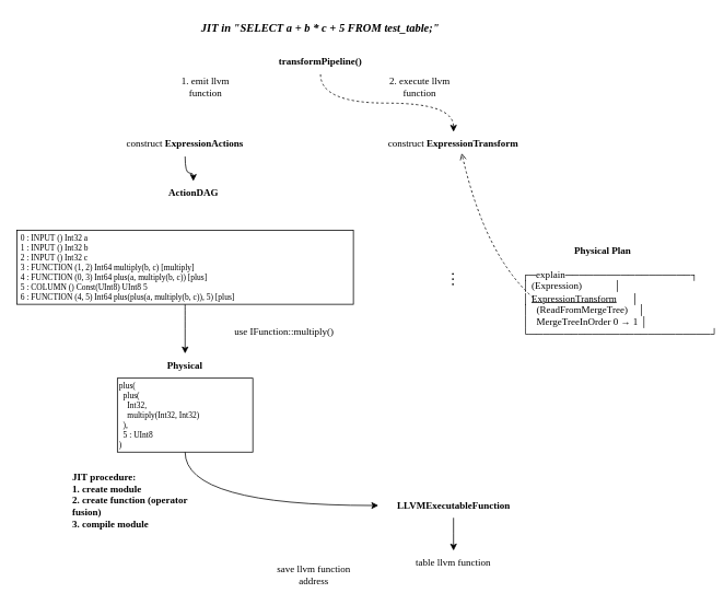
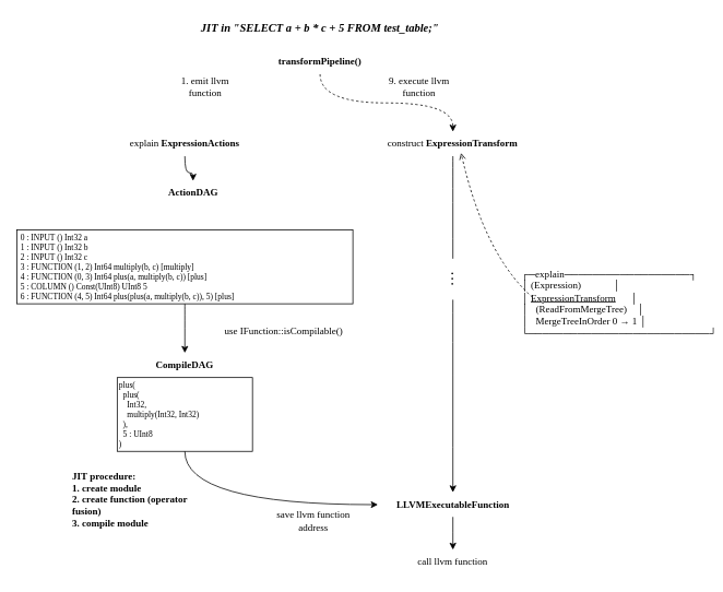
  <mxCell id="0" />
  <mxCell id="1" parent="0" />
  <mxCell id="2" value="&lt;font style=&quot;font-size: 10px;&quot;&gt;plus(&lt;br style=&quot;font-size: 10px;&quot;&gt;&lt;/font&gt;&lt;div style=&quot;font-size: 10px;&quot;&gt;&lt;span style=&quot;background-color: initial; font-size: 10px;&quot;&gt;&lt;font style=&quot;font-size: 10px;&quot;&gt;&amp;nbsp; plus(&lt;/font&gt;&lt;/span&gt;&lt;/div&gt;&lt;div style=&quot;font-size: 10px;&quot;&gt;&lt;span style=&quot;background-color: initial; font-size: 10px;&quot;&gt;&lt;font style=&quot;font-size: 10px;&quot;&gt;&amp;nbsp; &amp;nbsp; Int32,&lt;/font&gt;&lt;/span&gt;&lt;/div&gt;&lt;div style=&quot;font-size: 10px;&quot;&gt;&lt;span style=&quot;background-color: initial; font-size: 10px;&quot;&gt;&lt;font style=&quot;font-size: 10px;&quot;&gt;&amp;nbsp; &amp;nbsp; multiply(Int32, Int32)&lt;/font&gt;&lt;/span&gt;&lt;/div&gt;&lt;div style=&quot;font-size: 10px;&quot;&gt;&lt;span style=&quot;background-color: initial; font-size: 10px;&quot;&gt;&lt;font style=&quot;font-size: 10px;&quot;&gt;&amp;nbsp; ),&lt;/font&gt;&lt;/span&gt;&lt;/div&gt;&lt;div style=&quot;font-size: 10px;&quot;&gt;&lt;span style=&quot;background-color: initial; font-size: 10px;&quot;&gt;&lt;font style=&quot;font-size: 10px;&quot;&gt;&amp;nbsp; 5 : UInt8&lt;/font&gt;&lt;/span&gt;&lt;/div&gt;&lt;div style=&quot;font-size: 10px;&quot;&gt;&lt;span style=&quot;background-color: initial; font-size: 10px;&quot;&gt;&lt;font style=&quot;font-size: 10px;&quot;&gt;)&lt;/font&gt;&lt;/span&gt;&lt;/div&gt;" style="rounded=0;whiteSpace=wrap;html=1;fontFamily=FiraCode Nerd Font Mono;align=left;verticalAlign=middle;spacing=2;fontSize=10;" parent="1" vertex="1"><mxGeometry x="142.5" y="460" width="165" height="90" as="geometry" /></mxCell>
- <mxCell id="3" value="&lt;font&gt;Physical&lt;/font&gt;" style="text;html=1;strokeColor=none;fillColor=none;align=center;verticalAlign=middle;whiteSpace=wrap;rounded=0;fontFamily=FiraCode Nerd Font Mono;fontStyle=1" parent="1" vertex="1"><mxGeometry x="180" y="430" width="90" height="30" as="geometry" /></mxCell>
+ <mxCell id="3" value="&lt;font&gt;CompileDAG&lt;/font&gt;" style="text;html=1;strokeColor=none;fillColor=none;align=center;verticalAlign=middle;whiteSpace=wrap;rounded=0;fontFamily=FiraCode Nerd Font Mono;fontStyle=1" parent="1" vertex="1"><mxGeometry x="180" y="430" width="90" height="30" as="geometry" /></mxCell>
  <mxCell id="4" style="edgeStyle=orthogonalEdgeStyle;curved=1;rounded=0;orthogonalLoop=1;jettySize=auto;html=1;fontFamily=FiraCode Nerd Font Mono;dashed=1;" parent="1" source="5" target="9" edge="1"><mxGeometry relative="1" as="geometry" /></mxCell>
  <mxCell id="5" value="transformPipeline()" style="text;html=1;strokeColor=none;fillColor=none;align=center;verticalAlign=middle;whiteSpace=wrap;rounded=0;fontFamily=FiraCode Nerd Font Mono;fontStyle=1" parent="1" vertex="1"><mxGeometry x="310" y="60" width="160" height="30" as="geometry" /></mxCell>
  <mxCell id="6" style="edgeStyle=orthogonalEdgeStyle;curved=1;rounded=0;orthogonalLoop=1;jettySize=auto;html=1;fontFamily=FiraCode Nerd Font Mono;fontSize=10;" parent="1" source="7" target="12" edge="1"><mxGeometry relative="1" as="geometry"><mxPoint x="225" y="240" as="targetPoint" /></mxGeometry></mxCell>
- <mxCell id="7" value="construct &lt;b&gt;ExpressionActions&lt;/b&gt;" style="text;html=1;strokeColor=none;fillColor=none;align=center;verticalAlign=middle;whiteSpace=wrap;rounded=0;fontFamily=FiraCode Nerd Font Mono;" parent="1" vertex="1"><mxGeometry x="110" y="160" width="230" height="30" as="geometry" /></mxCell>
+ <mxCell id="7" value="explain &lt;b&gt;ExpressionActions&lt;/b&gt;" style="text;html=1;strokeColor=none;fillColor=none;align=center;verticalAlign=middle;whiteSpace=wrap;rounded=0;fontFamily=FiraCode Nerd Font Mono;" parent="1" vertex="1"><mxGeometry x="110" y="160" width="230" height="30" as="geometry" /></mxCell>
+ <mxCell id="8" style="edgeStyle=orthogonalEdgeStyle;curved=1;rounded=0;orthogonalLoop=1;jettySize=auto;html=1;fontFamily=FiraCode Nerd Font Mono;fontSize=10;" parent="1" source="9" target="13" edge="1"><mxGeometry relative="1" as="geometry" /></mxCell>
  <mxCell id="9" value="construct &lt;b&gt;ExpressionTransform&lt;/b&gt;" style="text;html=1;strokeColor=none;fillColor=none;align=center;verticalAlign=middle;whiteSpace=wrap;rounded=0;fontFamily=FiraCode Nerd Font Mono;" parent="1" vertex="1"><mxGeometry x="437" y="160" width="230" height="30" as="geometry" /></mxCell>
  <mxCell id="10" style="edgeStyle=orthogonalEdgeStyle;curved=1;rounded=0;orthogonalLoop=1;jettySize=auto;html=1;fontFamily=FiraCode Nerd Font Mono;fontSize=10;" parent="1" source="11" target="3" edge="1"><mxGeometry relative="1" as="geometry" /></mxCell>
  <mxCell id="11" value="&lt;div style=&quot;font-size: 10px;&quot;&gt;0 : INPUT () Int32 a&lt;/div&gt;&lt;div style=&quot;font-size: 10px;&quot;&gt;1 : INPUT () Int32 b&lt;/div&gt;&lt;div style=&quot;font-size: 10px;&quot;&gt;2 : INPUT () Int32 c&lt;/div&gt;&lt;div style=&quot;font-size: 10px;&quot;&gt;3 : FUNCTION (1, 2) Int64 multiply(b, c) [multiply]&lt;/div&gt;&lt;div style=&quot;font-size: 10px;&quot;&gt;4 : FUNCTION (0, 3) Int64 plus(a, multiply(b, c)) [plus]&lt;/div&gt;&lt;div style=&quot;font-size: 10px;&quot;&gt;5 : COLUMN () Const(UInt8) UInt8 5&lt;/div&gt;&lt;div style=&quot;font-size: 10px;&quot;&gt;6 : FUNCTION (4, 5) Int64 plus(plus(a, multiply(b, c)), 5) [plus]&lt;/div&gt;" style="rounded=0;whiteSpace=wrap;html=1;fontFamily=FiraCode Nerd Font Mono;align=left;fontSize=10;spacingLeft=3;" parent="1" vertex="1"><mxGeometry x="20" y="280" width="410" height="90" as="geometry" /></mxCell>
  <mxCell id="12" value="&lt;font&gt;ActionDAG&lt;/font&gt;" style="text;html=1;strokeColor=none;fillColor=none;align=center;verticalAlign=middle;whiteSpace=wrap;rounded=0;fontFamily=FiraCode Nerd Font Mono;fontStyle=1" parent="1" vertex="1"><mxGeometry x="193.5" y="220" width="83" height="30" as="geometry" /></mxCell>
  <mxCell id="13" value="&lt;font&gt;LLVMExecutableFunction&lt;/font&gt;" style="text;html=1;strokeColor=none;fillColor=none;align=center;verticalAlign=middle;whiteSpace=wrap;rounded=0;fontFamily=FiraCode Nerd Font Mono;fontStyle=1" parent="1" vertex="1"><mxGeometry x="460.5" y="600" width="183" height="30" as="geometry" /></mxCell>
  <mxCell id="14" value="1. emit llvm function" style="text;html=1;strokeColor=none;fillColor=none;align=center;verticalAlign=middle;whiteSpace=wrap;rounded=0;fontFamily=FiraCode Nerd Font Mono;fontSize=12;" parent="1" vertex="1"><mxGeometry x="200" y="90" width="100" height="30" as="geometry" /></mxCell>
- <mxCell id="15" value="2. execute llvm function" style="text;html=1;strokeColor=none;fillColor=none;align=center;verticalAlign=middle;whiteSpace=wrap;rounded=0;fontFamily=FiraCode Nerd Font Mono;fontSize=12;" parent="1" vertex="1"><mxGeometry x="460.5" y="90" width="99.5" height="30" as="geometry" /></mxCell>
+ <mxCell id="15" value="9. execute llvm function" style="text;html=1;strokeColor=none;fillColor=none;align=center;verticalAlign=middle;whiteSpace=wrap;rounded=0;fontFamily=FiraCode Nerd Font Mono;fontSize=12;" parent="1" vertex="1"><mxGeometry x="460.5" y="90" width="99.5" height="30" as="geometry" /></mxCell>
  <mxCell id="16" value="···" style="rounded=0;whiteSpace=wrap;html=1;fontFamily=FiraCode Nerd Font Mono;fontSize=19;strokeColor=none;rotation=-90;" parent="1" vertex="1"><mxGeometry x="527" y="335" width="50" height="10" as="geometry" /></mxCell>
- <mxCell id="17" value="table llvm function" style="text;html=1;strokeColor=none;fillColor=none;align=center;verticalAlign=middle;whiteSpace=wrap;rounded=0;fontFamily=FiraCode Nerd Font Mono;fontSize=12;" parent="1" vertex="1"><mxGeometry x="470" y="670" width="164" height="30" as="geometry" /></mxCell>
+ <mxCell id="17" value="call llvm function" style="text;html=1;strokeColor=none;fillColor=none;align=center;verticalAlign=middle;whiteSpace=wrap;rounded=0;fontFamily=FiraCode Nerd Font Mono;fontSize=12;" parent="1" vertex="1"><mxGeometry x="470" y="670" width="164" height="30" as="geometry" /></mxCell>
  <mxCell id="18" style="edgeStyle=orthogonalEdgeStyle;curved=1;rounded=0;orthogonalLoop=1;jettySize=auto;html=1;fontFamily=FiraCode Nerd Font Mono;fontSize=10;" parent="1" source="13" edge="1"><mxGeometry relative="1" as="geometry"><mxPoint x="562" y="300" as="sourcePoint" /><mxPoint x="552" y="670" as="targetPoint" /></mxGeometry></mxCell>
- <mxCell id="19" value="save llvm function address" style="text;html=1;strokeColor=none;fillColor=none;align=center;verticalAlign=middle;whiteSpace=wrap;rounded=0;fontFamily=FiraCode Nerd Font Mono;fontSize=12;" parent="1" vertex="1"><mxGeometry x="320" y="685" width="124" height="30" as="geometry" /></mxCell>
- <mxCell id="20" value="Physical Plan" style="text;html=1;strokeColor=none;fillColor=none;align=center;verticalAlign=middle;whiteSpace=wrap;rounded=0;fontFamily=FiraCode Nerd Font Mono;fontSize=12;fontStyle=1" parent="1" vertex="1"><mxGeometry x="667" y="290" width="134" height="30" as="geometry" /></mxCell>
+ <mxCell id="19" value="save llvm function address" style="text;html=1;strokeColor=none;fillColor=none;align=center;verticalAlign=middle;whiteSpace=wrap;rounded=0;fontFamily=FiraCode Nerd Font Mono;fontSize=12;" parent="1" vertex="1"><mxGeometry x="320" y="620" width="124" height="30" as="geometry" /></mxCell>
  <mxCell id="21" value="┌─explain──────────────────┐&lt;br&gt;│ (Expression)&amp;nbsp; &amp;nbsp; &amp;nbsp; &amp;nbsp; &amp;nbsp; &amp;nbsp; &amp;nbsp;│&lt;br&gt;│ &lt;u&gt;ExpressionTransform&lt;/u&gt;&amp;nbsp; &amp;nbsp; &amp;nbsp; │&lt;br&gt;│&amp;nbsp; &amp;nbsp;(ReadFromMergeTree)&amp;nbsp; &amp;nbsp; │&lt;br&gt;│&amp;nbsp; &amp;nbsp;MergeTreeInOrder 0 → 1 │&lt;br&gt;└──────────────────────────┘" style="text;whiteSpace=wrap;html=1;fontSize=12;fontFamily=FiraCode Nerd Font Mono;" parent="1" vertex="1"><mxGeometry x="634" y="320" width="226" height="100" as="geometry" /></mxCell>
  <mxCell id="22" value="JIT in &quot;SELECT a + b * c + 5 FROM test_table;&quot;" style="text;html=1;strokeColor=none;fillColor=none;align=center;verticalAlign=middle;whiteSpace=wrap;rounded=0;fontFamily=FiraCode Nerd Font Mono;fontSize=14;fontStyle=3" parent="1" vertex="1"><mxGeometry x="172.25" y="20" width="435.5" height="30" as="geometry" /></mxCell>
  <mxCell id="23" style="edgeStyle=orthogonalEdgeStyle;curved=1;rounded=0;orthogonalLoop=1;jettySize=auto;html=1;fontFamily=FiraCode Nerd Font Mono;fontSize=10;" parent="1" source="2" target="13" edge="1"><mxGeometry relative="1" as="geometry"><mxPoint x="317.5" y="515" as="sourcePoint" /><mxPoint x="225" y="620" as="targetPoint" /><Array as="points"><mxPoint x="225" y="615" /></Array></mxGeometry></mxCell>
  <mxCell id="24" value="JIT procedure:&lt;br&gt;1. create module&lt;br&gt;2. create function (operator fusion)&lt;br&gt;3. compile module" style="text;html=1;strokeColor=none;fillColor=none;align=left;verticalAlign=middle;whiteSpace=wrap;rounded=0;fontFamily=FiraCode Nerd Font Mono;fontSize=12;fontStyle=1" parent="1" vertex="1"><mxGeometry x="86" y="584" width="154" height="50" as="geometry" /></mxCell>
  <mxCell id="25" value="" style="endArrow=open;html=1;rounded=0;fontFamily=FiraCode Nerd Font Mono;fontSize=14;curved=1;dashed=1;endFill=0;" parent="1" edge="1"><mxGeometry width="50" height="50" relative="1" as="geometry"><mxPoint x="649" y="362" as="sourcePoint" /><mxPoint x="562" y="186" as="targetPoint" /><Array as="points"><mxPoint x="590" y="310" /></Array></mxGeometry></mxCell>
- <mxCell id="26" value="use IFunction::multiply()" style="text;html=1;strokeColor=none;fillColor=none;align=center;verticalAlign=middle;whiteSpace=wrap;rounded=0;fontFamily=FiraCode Nerd Font Mono;" parent="1" vertex="1"><mxGeometry x="230.5" y="388" width="230" height="30" as="geometry" /></mxCell>
+ <mxCell id="26" value="use IFunction::isCompilable()" style="text;html=1;strokeColor=none;fillColor=none;align=center;verticalAlign=middle;whiteSpace=wrap;rounded=0;fontFamily=FiraCode Nerd Font Mono;" parent="1" vertex="1"><mxGeometry x="230.5" y="388" width="230" height="30" as="geometry" /></mxCell>
